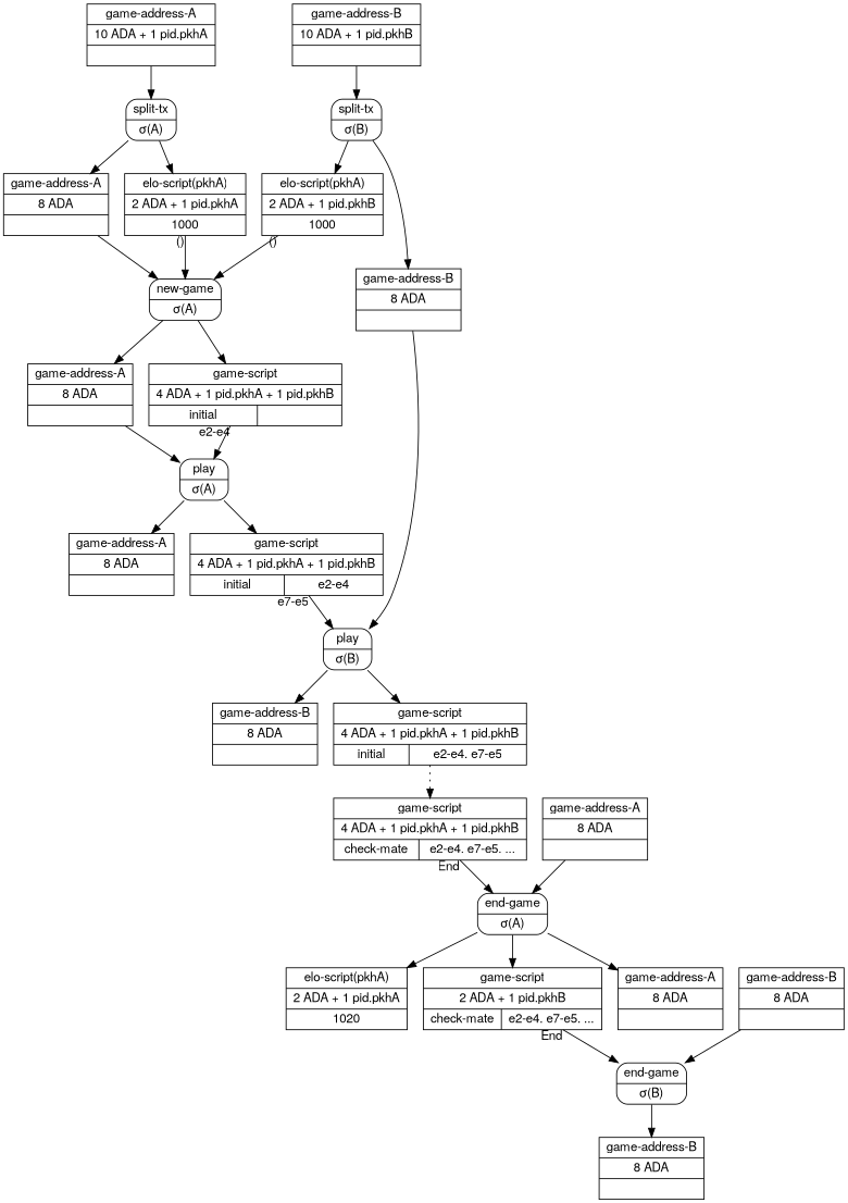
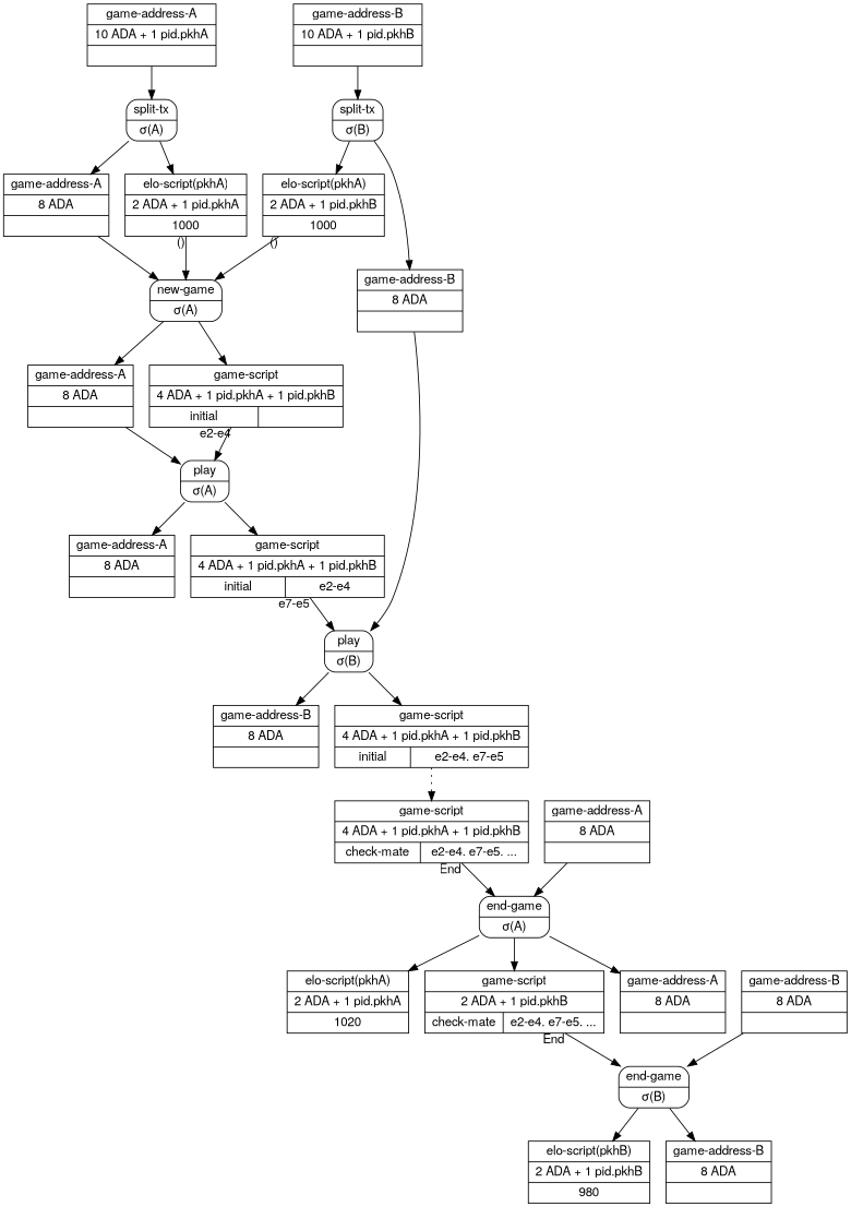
  digraph {
    fontname="Helvetica,Arial,sans-serif"
    rankdir=TD
    node [fontname="Helvetica,Arial,sans-serif" shape=record]
    edge [fontname="Helvetica,Arial,sans-serif"]
    n1 [label="{game-address-A | 10 ADA + 1 pid.pkhA | }"]
    n2 [label="{split-tx | σ(A)}" shape=Mrecord]
    n3 [label="{game-address-A | 8 ADA | }"]
    n4 [label="{elo-script(pkhA) | 2 ADA + 1 pid.pkhA | 1000 }"]
    n5 [label="{new-game | σ(A)}" shape=Mrecord]
    n6 [label="{game-address-B | 10 ADA + 1 pid.pkhB | }"]
    n7 [label="{split-tx | σ(B)}" shape=Mrecord]
    n8 [label="{game-address-B | 8 ADA | }"]
    n9 [label="{elo-script(pkhA) | 2 ADA + 1 pid.pkhB | 1000 }"]
    n10 [label="{play | σ(B)}" shape=Mrecord]
    n11 [label="{game-address-A | 8 ADA | }"]
    n12 [label="{game-script | 4 ADA + 1 pid.pkhA + 1 pid.pkhB | { initial | }}"]
    n13 [label="{play | σ(A)}" shape=Mrecord]
    n14 [label="{game-address-A | 8 ADA | }"]
    n15 [label="{game-script | 4 ADA + 1 pid.pkhA + 1 pid.pkhB | { initial | e2-e4 } }"]
    n16 [label="{game-address-B | 8 ADA | }"]
    n17 [label="{game-script | 4 ADA + 1 pid.pkhA + 1 pid.pkhB | { initial | e2-e4. e7-e5 } }"]
    n18 [label="{game-script | 4 ADA + 1 pid.pkhA + 1 pid.pkhB | { check-mate | e2-e4. e7-e5. ... } }"]
    n19 [label="{end-game | σ(A)}" shape=Mrecord]
    n20 [label="{game-address-A | 8 ADA | }"]
    n21 [label="{elo-script(pkhA) | 2 ADA + 1 pid.pkhA | 1020 }"]
    n22 [label="{game-script | 2 ADA + 1 pid.pkhB | { check-mate | e2-e4. e7-e5. ... } }"]
    n23 [label="{end-game | σ(B)}" shape=Mrecord]
    n24 [label="{game-address-A | 8 ADA | }"]
    n25 [label="{game-address-B | 8 ADA | }"]
+   n26 [label="{elo-script(pkhB) | 2 ADA + 1 pid.pkhB | 980 }"]
    n27 [label="{game-address-B | 8 ADA | }"]
    n1 -> n2
    n2 -> n3
    n2 -> n4
    n3 -> n5
    n4 -> n5 [taillabel="()"]
    n5 -> n11
    n5 -> n12
    n6 -> n7
    n7 -> n8
    n7 -> n9
    n8 -> n10
    n9 -> n5 [taillabel="()"]
    n10 -> n16
    n10 -> n17
    n11 -> n13
    n12 -> n13 [taillabel="e2-e4"]
    n13 -> n14
    n13 -> n15
    n15 -> n10 [taillabel="e7-e5"]
    n17 -> n18 [style=dotted]
    n18 -> n19 [taillabel=End]
    n19 -> n21
    n19 -> n22
    n19 -> n24
    n20 -> n19
    n22 -> n23 [taillabel=End]
+   n23 -> n26
    n23 -> n27
    n25 -> n23
  }
